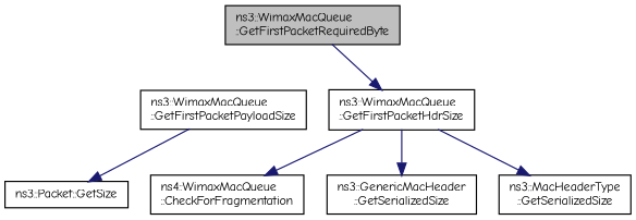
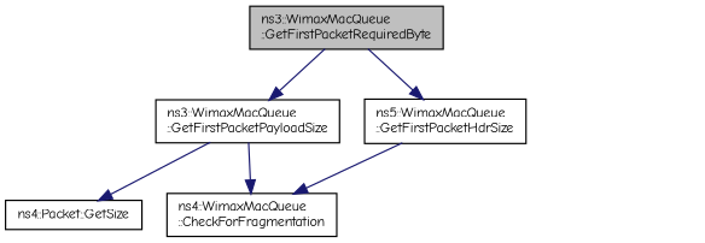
  digraph {
    fontname="Comic Neue"
    rankdir=TB
    node [color=black fillcolor=white fontname="Comic Neue" fontsize=10 shape=record style=filled]
    edge [color=midnightblue fontname="Comic Neue" fontsize=10 labelfontname=Helvetica labelfontsize=10 style=solid]
    n1 [fillcolor=grey75 fontcolor=black height=0.2 label="ns3::WimaxMacQueue\l::GetFirstPacketRequiredByte" width=0.4]
    n2 [height=0.2 label="ns3::WimaxMacQueue\l::GetFirstPacketPayloadSize" width=0.4]
-   n3 [height=0.2 label="ns3::WimaxMacQueue\l::GetFirstPacketHdrSize" width=0.4]
+   n3 [height=0.2 label="ns5::WimaxMacQueue\l::GetFirstPacketHdrSize" width=0.4]
    n4 [height=0.2 label="ns4::WimaxMacQueue\l::CheckForFragmentation" width=0.4]
-   n5 [height=0.2 label="ns3::Packet::GetSize" width=0.4]
-   n6 [height=0.2 label="ns3::GenericMacHeader\l::GetSerializedSize" width=0.4]
-   n7 [height=0.2 label="ns3::MacHeaderType\l::GetSerializedSize" width=0.4]
+   n5 [height=0.2 label="ns4::Packet::GetSize" width=0.4]
+   n1 -> n2
    n1 -> n3
+   n2 -> n4
    n2 -> n5
    n3 -> n4
-   n3 -> n6
-   n3 -> n7
  }
